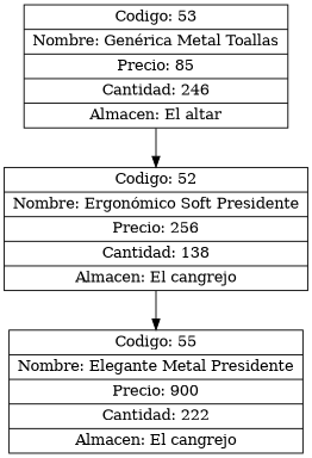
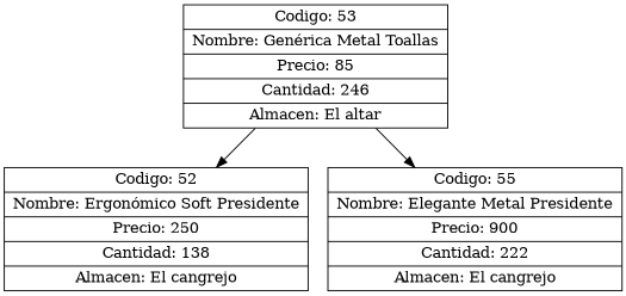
  digraph {
    node [shape=record]
    n1 [label="{ Codigo: 53 | Nombre: Genérica Metal Toallas | Precio: 85 | Cantidad: 246 | Almacen: El altar}"]
-   n2 [label="{ Codigo: 52 | Nombre: Ergonómico Soft Presidente | Precio: 256 | Cantidad: 138 | Almacen: El cangrejo}"]
+   n2 [label="{ Codigo: 52 | Nombre: Ergonómico Soft Presidente | Precio: 250 | Cantidad: 138 | Almacen: El cangrejo}"]
    n3 [label="{ Codigo: 55 | Nombre: Elegante Metal Presidente | Precio: 900 | Cantidad: 222 | Almacen: El cangrejo}"]
    n1 -> n2
-   n2 -> n3
+   n1 -> n3
  }
